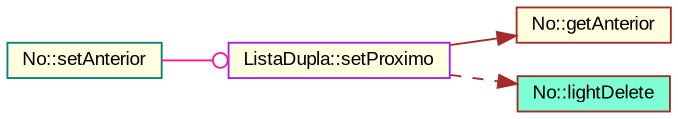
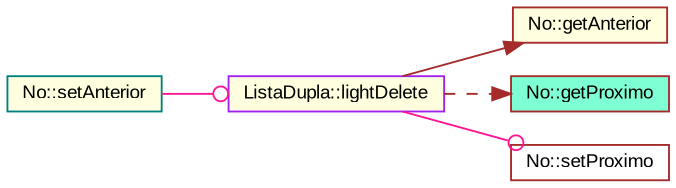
  digraph {
    fontname="Liberation Sans"
    rankdir=LR
    node [color=brown fillcolor=lightyellow fontname="Liberation Sans" fontsize=10 shape=box style=filled]
    edge [arrowhead=normal color=brown fontname="Liberation Sans" fontsize=10 labelfontname=Helvetica labelfontsize=10 style=solid]
-   n1 [color=purple fontcolor=black height=0.2 label="ListaDupla::setProximo" width=0.4]
+   n1 [color=purple fontcolor=black height=0.2 label="ListaDupla::lightDelete" width=0.4]
    n2 [height=0.2 label="No::getAnterior" width=0.4]
-   n3 [fillcolor=aquamarine height=0.2 label="No::lightDelete" width=0.4]
+   n3 [fillcolor=aquamarine height=0.2 label="No::getProximo" width=0.4]
+   n4 [fillcolor=white height=0.2 label="No::setProximo" width=0.4]
    n5 [color=teal height=0.2 label="No::setAnterior" width=0.4]
    n1 -> n2
    n1 -> n3 [style=dashed]
+   n1 -> n4 [arrowhead=odot color=deeppink]
    n5 -> n1 [arrowhead=odot color=deeppink]
  }
